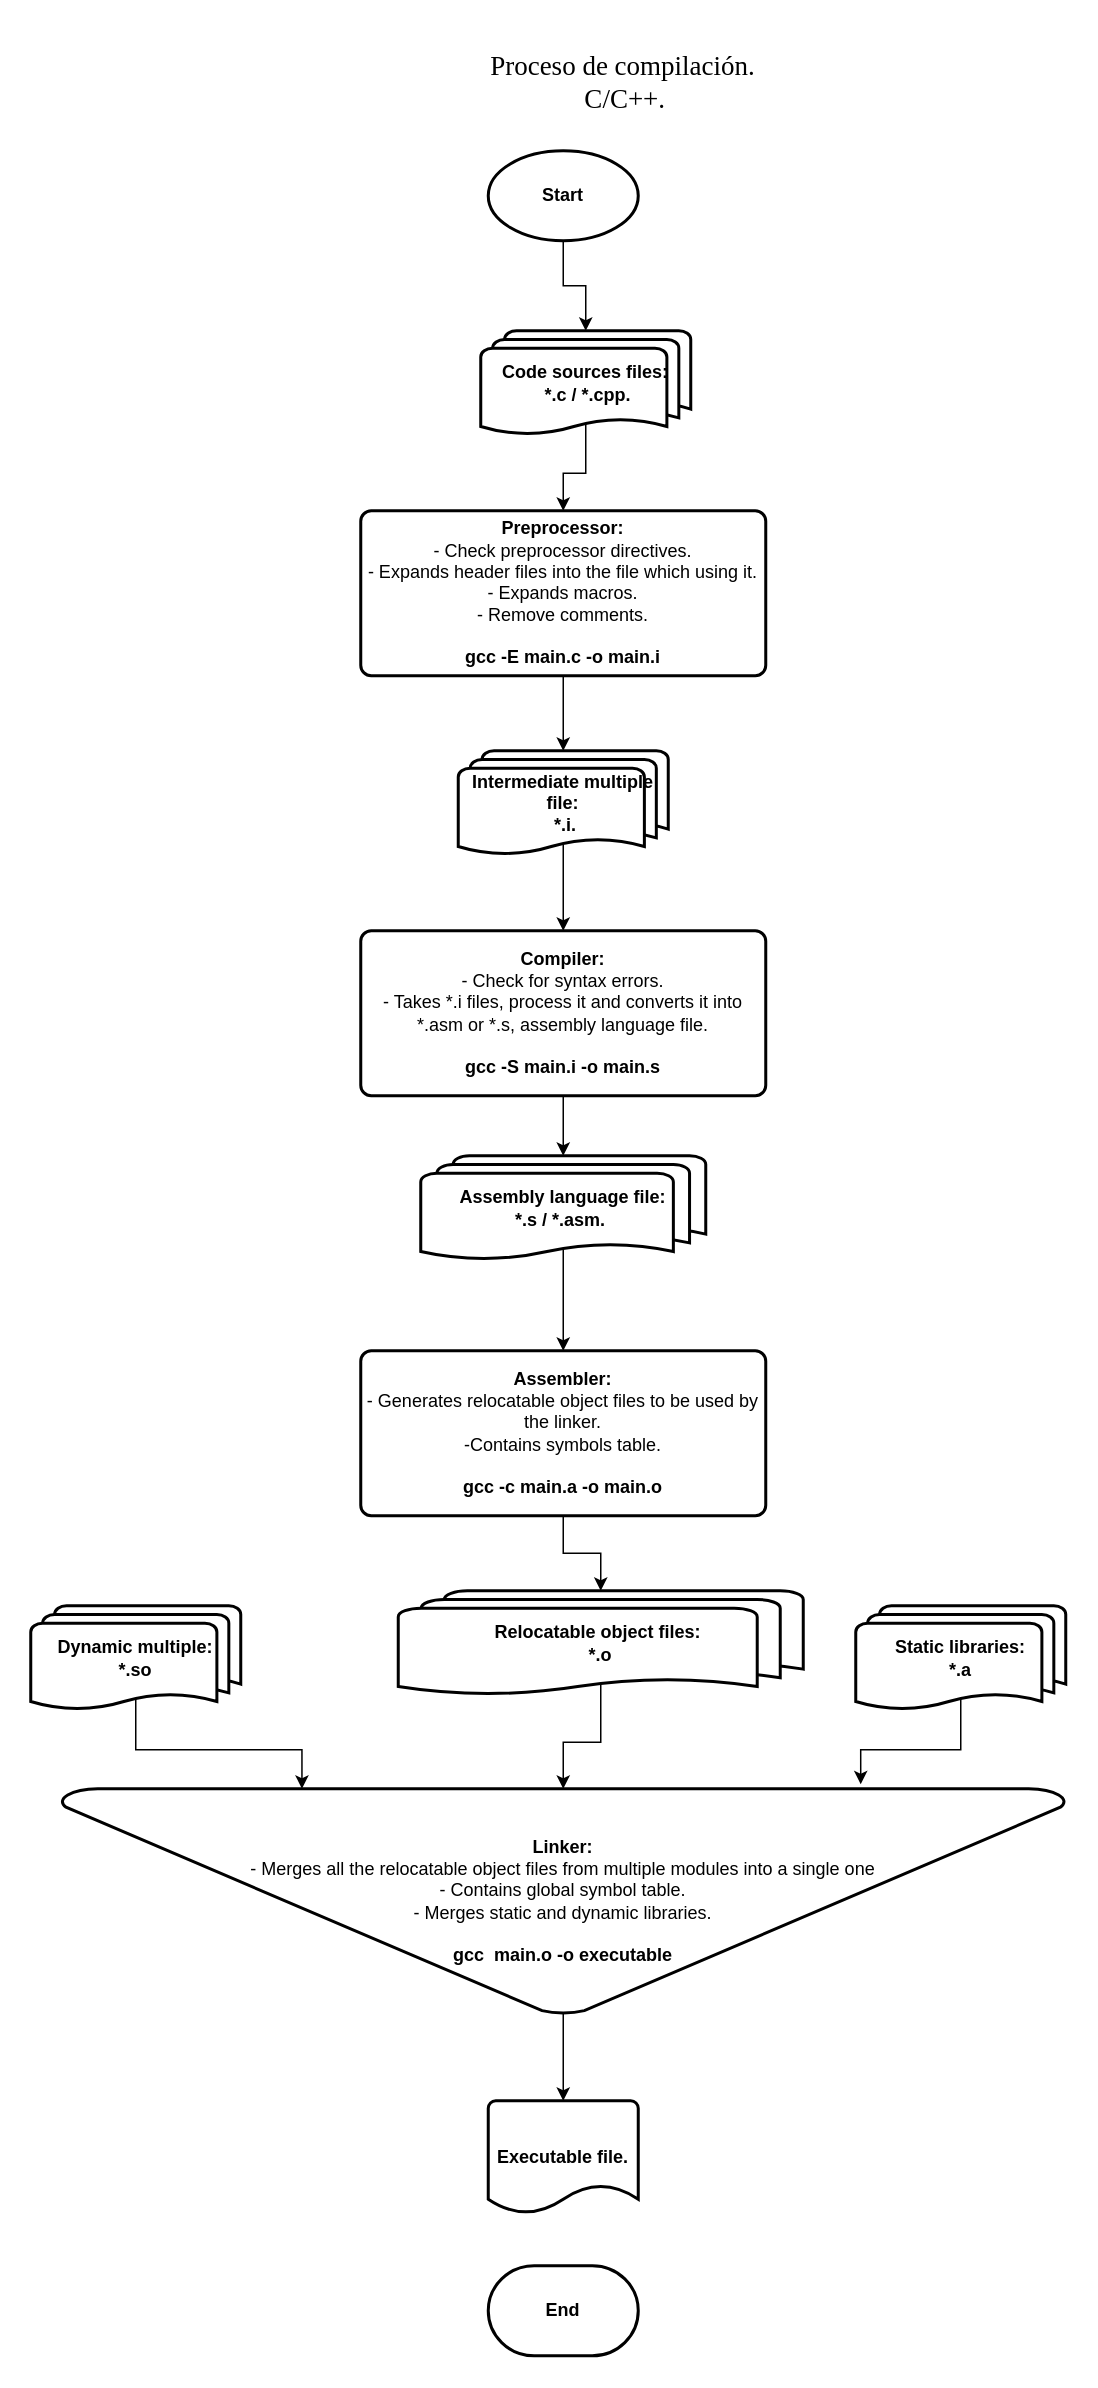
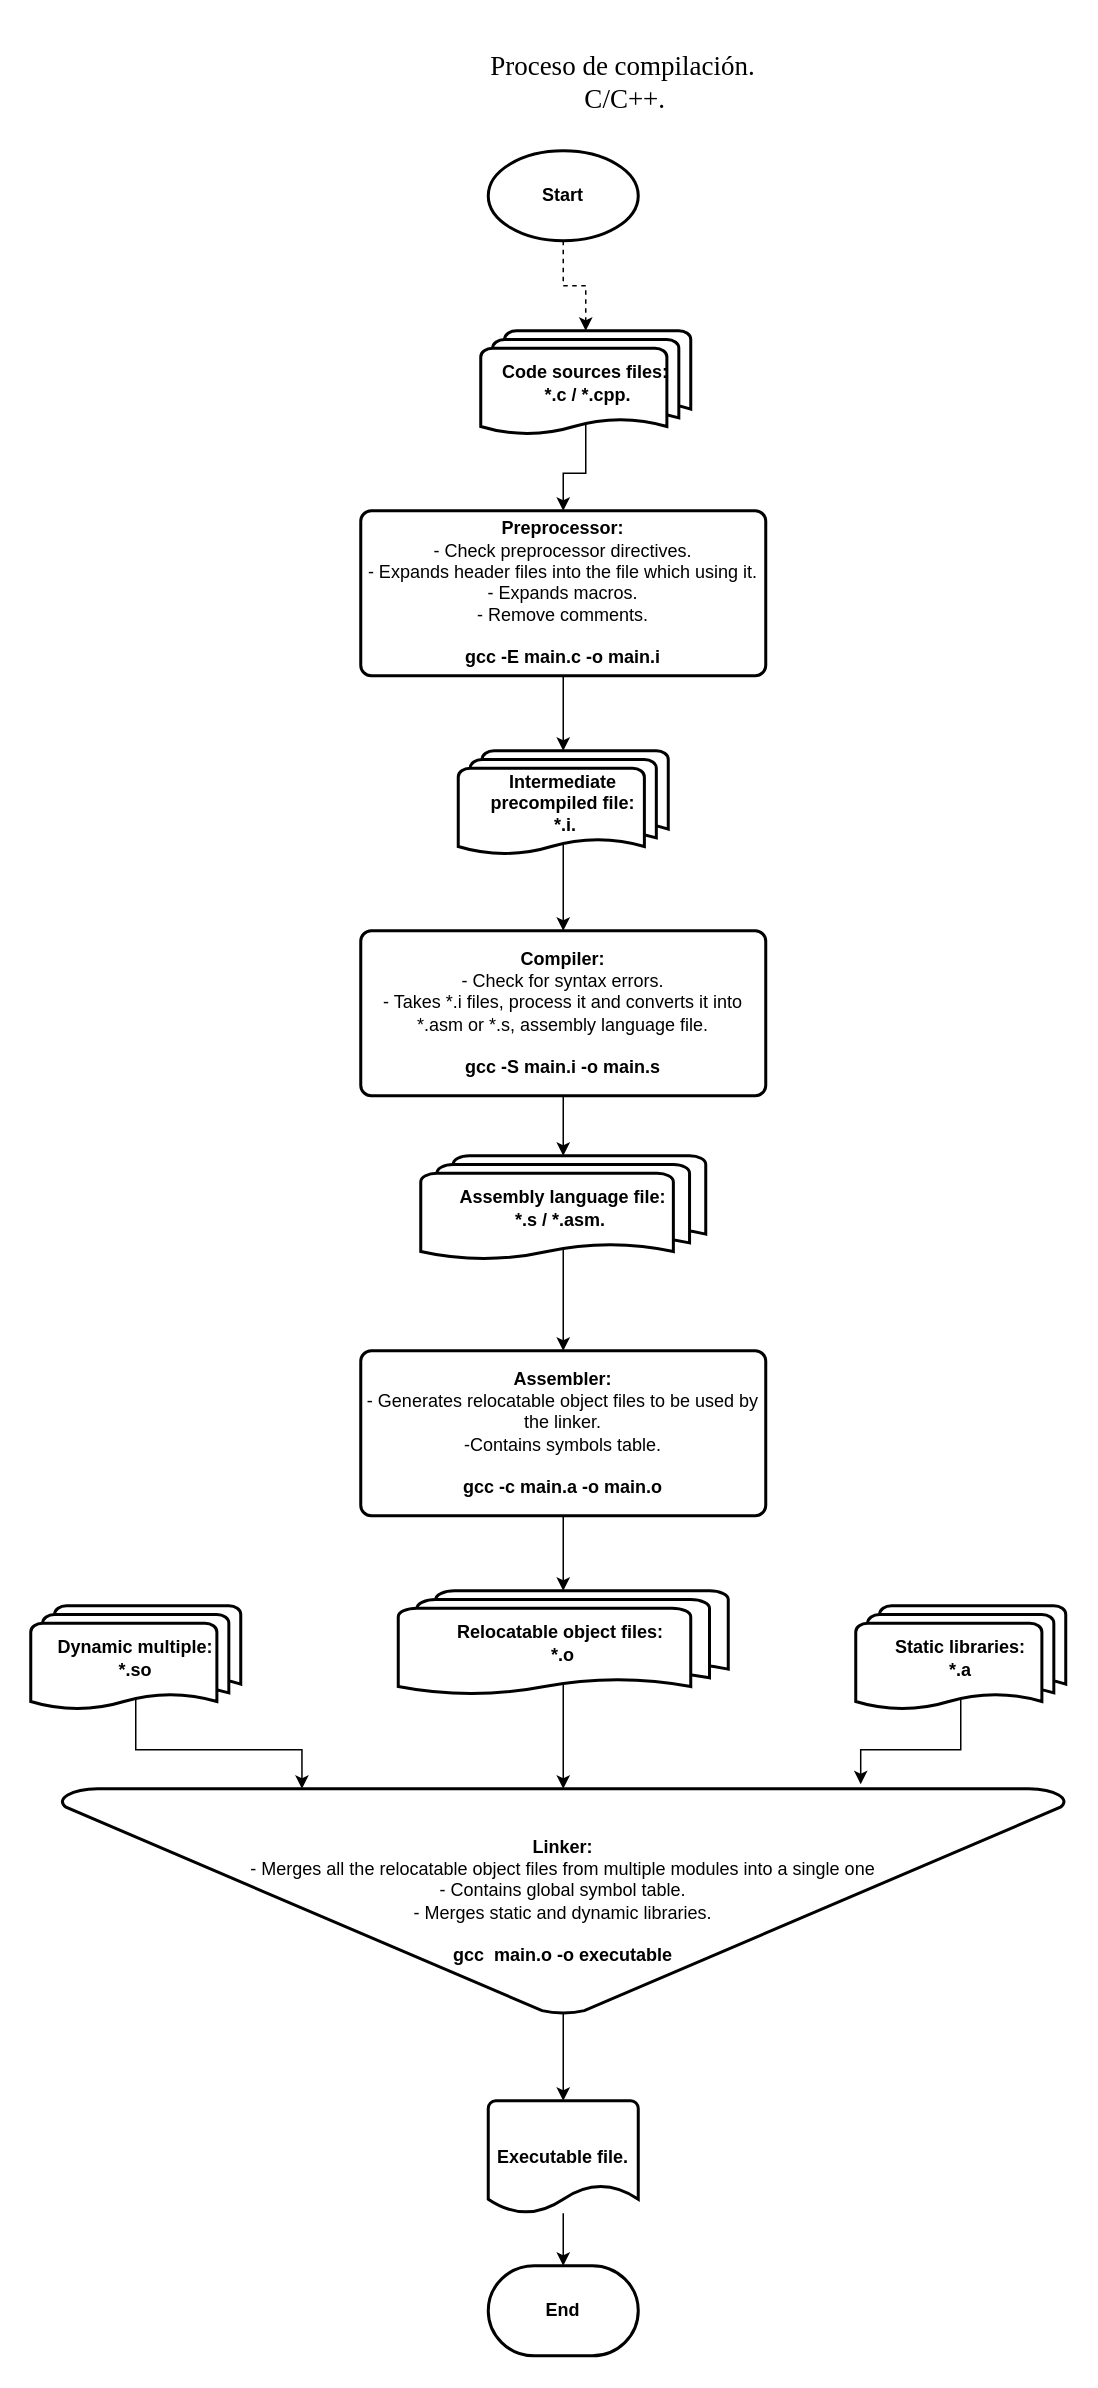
  <mxCell id="0" />
  <mxCell id="1" parent="0" />
  <mxCell id="2" value="&lt;font face=&quot;Comic Sans MS&quot; style=&quot;font-size: 18px;&quot;&gt;Proceso de compilación.&lt;/font&gt;&lt;div&gt;&lt;font face=&quot;Comic Sans MS&quot;&gt;&amp;nbsp;&lt;font style=&quot;font-size: 18px;&quot;&gt;C/C++.&lt;/font&gt;&lt;/font&gt;&lt;/div&gt;" style="text;html=1;align=center;verticalAlign=middle;whiteSpace=wrap;rounded=0;" vertex="1" parent="1"><mxGeometry x="275" y="20" width="280" height="70" as="geometry" /></mxCell>
  <mxCell id="3" value="&lt;b&gt;Start&lt;/b&gt;" style="strokeWidth=2;html=1;shape=mxgraph.flowchart.start_1;whiteSpace=wrap;" vertex="1" parent="1"><mxGeometry x="325" y="100" width="100" height="60" as="geometry" /></mxCell>
  <mxCell id="4" value="&lt;b&gt;Preprocessor:&lt;/b&gt;&lt;div&gt;- Check preprocessor directives.&lt;/div&gt;&lt;div&gt;- Expands header files into the file which using it.&lt;/div&gt;&lt;div&gt;- Expands macros.&lt;/div&gt;&lt;div&gt;- Remove comments.&lt;/div&gt;&lt;div&gt;&lt;br&gt;&lt;/div&gt;&lt;div&gt;&lt;b&gt;gcc -E main.c -o main.i&lt;/b&gt;&lt;/div&gt;" style="rounded=1;whiteSpace=wrap;html=1;absoluteArcSize=1;arcSize=14;strokeWidth=2;" vertex="1" parent="1"><mxGeometry x="240" y="340" width="270" height="110" as="geometry" /></mxCell>
  <mxCell id="5" value="&lt;b&gt;Compiler:&lt;/b&gt;&lt;div&gt;- Check for syntax errors.&lt;/div&gt;&lt;div&gt;- Takes *.i files, process it and converts it into *.asm or *.s, assembly language file.&lt;/div&gt;&lt;div&gt;&lt;br&gt;&lt;/div&gt;&lt;div&gt;&lt;b&gt;gcc -S main.i -o main.s&lt;/b&gt;&lt;/div&gt;" style="rounded=1;whiteSpace=wrap;html=1;absoluteArcSize=1;arcSize=14;strokeWidth=2;" vertex="1" parent="1"><mxGeometry x="240" y="620" width="270" height="110" as="geometry" /></mxCell>
  <mxCell id="6" value="&lt;b&gt;Assembler:&lt;/b&gt;&lt;div&gt;- Generates relocatable object files to be used by the linker&lt;span style=&quot;background-color: transparent; color: light-dark(rgb(0, 0, 0), rgb(255, 255, 255));&quot;&gt;.&lt;/span&gt;&lt;/div&gt;&lt;div&gt;&lt;span style=&quot;background-color: transparent; color: light-dark(rgb(0, 0, 0), rgb(255, 255, 255));&quot;&gt;-Contains symbols table.&lt;/span&gt;&lt;/div&gt;&lt;div&gt;&lt;br&gt;&lt;/div&gt;&lt;div&gt;&lt;b&gt;gcc -c main.a -o main.o&lt;/b&gt;&lt;/div&gt;" style="rounded=1;whiteSpace=wrap;html=1;absoluteArcSize=1;arcSize=14;strokeWidth=2;" vertex="1" parent="1"><mxGeometry x="240" y="900" width="270" height="110" as="geometry" /></mxCell>
  <mxCell id="7" value="&lt;b&gt;Linker:&lt;/b&gt;&lt;div&gt;- M&lt;span style=&quot;background-color: transparent; color: light-dark(rgb(0, 0, 0), rgb(255, 255, 255));&quot;&gt;erges all the relocatable object files from multiple modules into a single one&lt;/span&gt;&lt;/div&gt;&lt;div&gt;- Contains global symbol table.&lt;/div&gt;&lt;div&gt;- Merges static and dynamic libraries.&lt;/div&gt;&lt;div&gt;&lt;br&gt;&lt;/div&gt;&lt;div&gt;&lt;b&gt;gcc&amp;nbsp; main.o -o executable&lt;/b&gt;&lt;/div&gt;" style="strokeWidth=2;html=1;shape=mxgraph.flowchart.merge_or_storage;whiteSpace=wrap;" vertex="1" parent="1"><mxGeometry x="40" y="1192" width="670" height="150" as="geometry" /></mxCell>
  <mxCell id="8" style="edgeStyle=orthogonalEdgeStyle;rounded=0;orthogonalLoop=1;jettySize=auto;html=1;exitX=0.5;exitY=0.88;exitDx=0;exitDy=0;exitPerimeter=0;entryX=0.5;entryY=0;entryDx=0;entryDy=0;" edge="1" parent="1" source="9" target="4"><mxGeometry relative="1" as="geometry" /></mxCell>
  <mxCell id="9" value="&lt;b&gt;Code sources files:&lt;/b&gt;&lt;div&gt;&lt;b&gt;&amp;nbsp;*.c / *.cpp.&lt;/b&gt;&lt;/div&gt;" style="strokeWidth=2;html=1;shape=mxgraph.flowchart.multi-document;whiteSpace=wrap;" vertex="1" parent="1"><mxGeometry x="320" y="220" width="140" height="70" as="geometry" /></mxCell>
  <mxCell id="10" value="&lt;b&gt;Executable file.&lt;/b&gt;" style="strokeWidth=2;html=1;shape=mxgraph.flowchart.document2;whiteSpace=wrap;size=0.25;" vertex="1" parent="1"><mxGeometry x="325" y="1400" width="100" height="75" as="geometry" /></mxCell>
  <mxCell id="11" value="&lt;b&gt;End&lt;/b&gt;" style="strokeWidth=2;html=1;shape=mxgraph.flowchart.terminator;whiteSpace=wrap;" vertex="1" parent="1"><mxGeometry x="325" y="1510" width="100" height="60" as="geometry" /></mxCell>
  <mxCell id="12" style="edgeStyle=orthogonalEdgeStyle;rounded=0;orthogonalLoop=1;jettySize=auto;html=1;exitX=0.5;exitY=0.88;exitDx=0;exitDy=0;exitPerimeter=0;entryX=0.5;entryY=0;entryDx=0;entryDy=0;" edge="1" parent="1" source="13" target="5"><mxGeometry relative="1" as="geometry" /></mxCell>
- <mxCell id="13" value="&lt;b&gt;Intermediate multiple file:&lt;/b&gt;&lt;div&gt;&lt;b&gt;&amp;nbsp;*.i.&lt;/b&gt;&lt;br&gt;&lt;/div&gt;" style="strokeWidth=2;html=1;shape=mxgraph.flowchart.multi-document;whiteSpace=wrap;" vertex="1" parent="1"><mxGeometry x="305" y="500" width="140" height="70" as="geometry" /></mxCell>
+ <mxCell id="13" value="&lt;b&gt;Intermediate precompiled file:&lt;/b&gt;&lt;div&gt;&lt;b&gt;&amp;nbsp;*.i.&lt;/b&gt;&lt;br&gt;&lt;/div&gt;" style="strokeWidth=2;html=1;shape=mxgraph.flowchart.multi-document;whiteSpace=wrap;" vertex="1" parent="1"><mxGeometry x="305" y="500" width="140" height="70" as="geometry" /></mxCell>
  <mxCell id="14" style="edgeStyle=orthogonalEdgeStyle;rounded=0;orthogonalLoop=1;jettySize=auto;html=1;exitX=0.5;exitY=0.88;exitDx=0;exitDy=0;exitPerimeter=0;entryX=0.5;entryY=0;entryDx=0;entryDy=0;" edge="1" parent="1" source="15" target="6"><mxGeometry relative="1" as="geometry" /></mxCell>
  <mxCell id="15" value="&lt;div&gt;&lt;b&gt;Assembly language file:&lt;/b&gt;&lt;/div&gt;&lt;div&gt;&lt;b&gt;*.s / *.asm.&amp;nbsp;&lt;/b&gt;&lt;br&gt;&lt;/div&gt;" style="strokeWidth=2;html=1;shape=mxgraph.flowchart.multi-document;whiteSpace=wrap;" vertex="1" parent="1"><mxGeometry x="280" y="770" width="190" height="70" as="geometry" /></mxCell>
- <mxCell id="16" value="&lt;div&gt;&lt;b&gt;Relocatable object files:&amp;nbsp;&lt;/b&gt;&lt;/div&gt;&lt;div&gt;&lt;b&gt;*.o&lt;/b&gt;&lt;br&gt;&lt;/div&gt;" style="strokeWidth=2;html=1;shape=mxgraph.flowchart.multi-document;whiteSpace=wrap;" vertex="1" parent="1"><mxGeometry x="265" y="1060" width="270" height="70" as="geometry" /></mxCell>
+ <mxCell id="16" value="&lt;div&gt;&lt;b&gt;Relocatable object files:&amp;nbsp;&lt;/b&gt;&lt;/div&gt;&lt;div&gt;&lt;b&gt;*.o&lt;/b&gt;&lt;br&gt;&lt;/div&gt;" style="strokeWidth=2;html=1;shape=mxgraph.flowchart.multi-document;whiteSpace=wrap;" vertex="1" parent="1"><mxGeometry x="265" y="1060" width="220" height="70" as="geometry" /></mxCell>
  <mxCell id="17" value="&lt;div&gt;&lt;b&gt;Static libraries:&lt;/b&gt;&lt;br&gt;&lt;/div&gt;&lt;div&gt;&lt;b&gt;*.a&lt;/b&gt;&lt;/div&gt;" style="strokeWidth=2;html=1;shape=mxgraph.flowchart.multi-document;whiteSpace=wrap;" vertex="1" parent="1"><mxGeometry x="570" y="1070" width="140" height="70" as="geometry" /></mxCell>
  <mxCell id="18" value="&lt;div&gt;&lt;b&gt;Dynamic multiple:&lt;/b&gt;&lt;div&gt;&lt;b&gt;*.so&lt;/b&gt;&lt;/div&gt;&lt;/div&gt;" style="strokeWidth=2;html=1;shape=mxgraph.flowchart.multi-document;whiteSpace=wrap;" vertex="1" parent="1"><mxGeometry x="20" y="1070" width="140" height="70" as="geometry" /></mxCell>
- <mxCell id="19" style="edgeStyle=orthogonalEdgeStyle;rounded=0;orthogonalLoop=1;jettySize=auto;html=1;exitX=0.5;exitY=1;exitDx=0;exitDy=0;exitPerimeter=0;entryX=0.5;entryY=0;entryDx=0;entryDy=0;entryPerimeter=0;" edge="1" parent="1" source="3" target="9"><mxGeometry relative="1" as="geometry" /></mxCell>
+ <mxCell id="19" style="edgeStyle=orthogonalEdgeStyle;rounded=0;orthogonalLoop=1;jettySize=auto;html=1;exitX=0.5;exitY=1;exitDx=0;exitDy=0;exitPerimeter=0;entryX=0.5;entryY=0;entryDx=0;entryDy=0;entryPerimeter=0;dashed=1;" edge="1" parent="1" source="3" target="9"><mxGeometry relative="1" as="geometry" /></mxCell>
  <mxCell id="20" style="edgeStyle=orthogonalEdgeStyle;rounded=0;orthogonalLoop=1;jettySize=auto;html=1;exitX=0.5;exitY=1;exitDx=0;exitDy=0;entryX=0.5;entryY=0;entryDx=0;entryDy=0;entryPerimeter=0;" edge="1" parent="1" source="4" target="13"><mxGeometry relative="1" as="geometry" /></mxCell>
  <mxCell id="21" style="edgeStyle=orthogonalEdgeStyle;rounded=0;orthogonalLoop=1;jettySize=auto;html=1;exitX=0.5;exitY=1;exitDx=0;exitDy=0;entryX=0.5;entryY=0;entryDx=0;entryDy=0;entryPerimeter=0;" edge="1" parent="1" source="5" target="15"><mxGeometry relative="1" as="geometry" /></mxCell>
  <mxCell id="22" style="edgeStyle=orthogonalEdgeStyle;rounded=0;orthogonalLoop=1;jettySize=auto;html=1;exitX=0.5;exitY=1;exitDx=0;exitDy=0;entryX=0.5;entryY=0;entryDx=0;entryDy=0;entryPerimeter=0;" edge="1" parent="1" source="6" target="16"><mxGeometry relative="1" as="geometry" /></mxCell>
  <mxCell id="23" style="edgeStyle=orthogonalEdgeStyle;rounded=0;orthogonalLoop=1;jettySize=auto;html=1;exitX=0.5;exitY=0.88;exitDx=0;exitDy=0;exitPerimeter=0;entryX=0.24;entryY=0;entryDx=0;entryDy=0;entryPerimeter=0;" edge="1" parent="1" source="18" target="7"><mxGeometry relative="1" as="geometry" /></mxCell>
  <mxCell id="24" style="edgeStyle=orthogonalEdgeStyle;rounded=0;orthogonalLoop=1;jettySize=auto;html=1;exitX=0.5;exitY=0.88;exitDx=0;exitDy=0;exitPerimeter=0;entryX=0.796;entryY=-0.02;entryDx=0;entryDy=0;entryPerimeter=0;" edge="1" parent="1" source="17" target="7"><mxGeometry relative="1" as="geometry" /></mxCell>
  <mxCell id="25" style="edgeStyle=orthogonalEdgeStyle;rounded=0;orthogonalLoop=1;jettySize=auto;html=1;exitX=0.5;exitY=0.88;exitDx=0;exitDy=0;exitPerimeter=0;entryX=0.5;entryY=0;entryDx=0;entryDy=0;entryPerimeter=0;" edge="1" parent="1" source="16" target="7"><mxGeometry relative="1" as="geometry" /></mxCell>
  <mxCell id="26" style="edgeStyle=orthogonalEdgeStyle;rounded=0;orthogonalLoop=1;jettySize=auto;html=1;exitX=0.5;exitY=1;exitDx=0;exitDy=0;exitPerimeter=0;entryX=0.5;entryY=0;entryDx=0;entryDy=0;entryPerimeter=0;" edge="1" parent="1" source="7" target="10"><mxGeometry relative="1" as="geometry" /></mxCell>
+ <mxCell id="27" style="edgeStyle=orthogonalEdgeStyle;rounded=0;orthogonalLoop=1;jettySize=auto;html=1;entryX=0.5;entryY=0;entryDx=0;entryDy=0;entryPerimeter=0;" edge="1" parent="1" source="10" target="11"><mxGeometry relative="1" as="geometry" /></mxCell>
